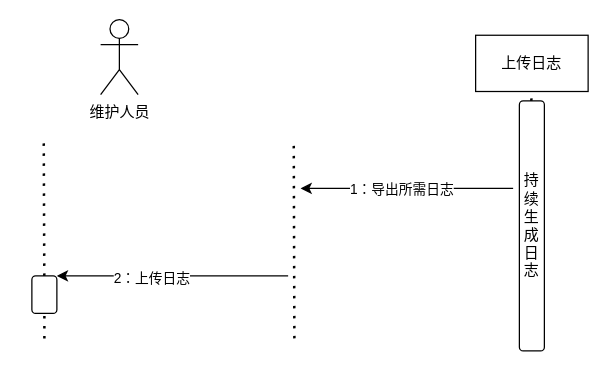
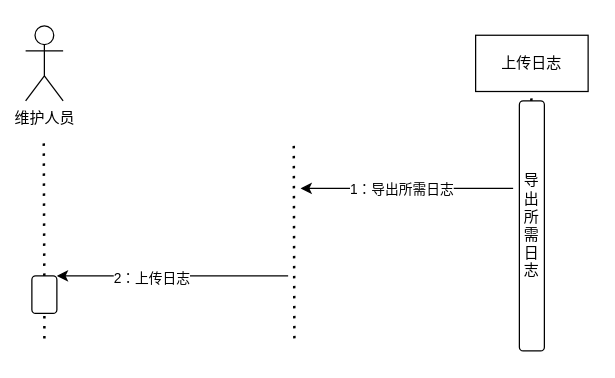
  <mxCell id="0" />
  <mxCell id="1" parent="0" />
  <mxCell id="2" value="" style="endArrow=none;dashed=1;html=1;dashPattern=1 3;strokeWidth=2;rounded=0;" parent="1" edge="1"><mxGeometry width="50" height="50" relative="1" as="geometry"><mxPoint x="235" y="270" as="sourcePoint" /><mxPoint x="234.5" y="110" as="targetPoint" /></mxGeometry></mxCell>
  <mxCell id="3" value="上传日志" style="rounded=0;whiteSpace=wrap;html=1;" parent="1" vertex="1"><mxGeometry x="380" y="27.5" width="90" height="45" as="geometry" /></mxCell>
  <mxCell id="4" value="" style="endArrow=none;dashed=1;html=1;dashPattern=1 3;strokeWidth=2;rounded=0;" parent="1" source="5" edge="1"><mxGeometry width="50" height="50" relative="1" as="geometry"><mxPoint x="425" y="410" as="sourcePoint" /><mxPoint x="424.58" y="72.5" as="targetPoint" /></mxGeometry></mxCell>
- <mxCell id="5" value="持续生成日志" style="rounded=1;whiteSpace=wrap;html=1;" parent="1" vertex="1"><mxGeometry x="415" y="80" width="20" height="200" as="geometry" /></mxCell>
+ <mxCell id="5" value="导出所需日志" style="rounded=1;whiteSpace=wrap;html=1;" parent="1" vertex="1"><mxGeometry x="415" y="80" width="20" height="200" as="geometry" /></mxCell>
  <mxCell id="6" value="" style="endArrow=classic;html=1;rounded=0;" parent="1" edge="1"><mxGeometry width="50" height="50" relative="1" as="geometry"><mxPoint x="410" y="150" as="sourcePoint" /><mxPoint x="240" y="150" as="targetPoint" /></mxGeometry></mxCell>
  <mxCell id="7" value="1：导出所需日志" style="edgeLabel;html=1;align=center;verticalAlign=middle;resizable=0;points=[];" parent="6" vertex="1" connectable="0"><mxGeometry x="-0.166" y="1" relative="1" as="geometry"><mxPoint x="-19" y="-1" as="offset" /></mxGeometry></mxCell>
  <mxCell id="8" value="" style="endArrow=classic;html=1;rounded=0;exitX=0;exitY=1;exitDx=0;exitDy=0;" parent="1" edge="1"><mxGeometry width="50" height="50" relative="1" as="geometry"><mxPoint x="230" y="220" as="sourcePoint" /><mxPoint x="45" y="220" as="targetPoint" /></mxGeometry></mxCell>
  <mxCell id="9" value="2：上传日志" style="edgeLabel;html=1;align=center;verticalAlign=middle;resizable=0;points=[];" parent="8" vertex="1" connectable="0"><mxGeometry x="0.339" y="1" relative="1" as="geometry"><mxPoint x="14" as="offset" /></mxGeometry></mxCell>
- <mxCell id="10" value="维护人员" style="shape=umlActor;verticalLabelPosition=bottom;verticalAlign=top;html=1;outlineConnect=0;" parent="1" vertex="1"><mxGeometry x="80" y="15" width="30" height="60" as="geometry" /></mxCell>
+ <mxCell id="10" value="维护人员" style="shape=umlActor;verticalLabelPosition=bottom;verticalAlign=top;html=1;outlineConnect=0;" parent="1" vertex="1"><mxGeometry y="20" width="30" height="60" as="geometry" x="20" /></mxCell>
  <mxCell id="11" value="" style="endArrow=none;dashed=1;html=1;dashPattern=1 3;strokeWidth=2;rounded=0;" parent="1" source="13" edge="1"><mxGeometry width="50" height="50" relative="1" as="geometry"><mxPoint x="35" y="270" as="sourcePoint" /><mxPoint x="34.5" y="110" as="targetPoint" /></mxGeometry></mxCell>
  <mxCell id="12" value="" style="endArrow=none;dashed=1;html=1;dashPattern=1 3;strokeWidth=2;rounded=0;" parent="1" target="13" edge="1"><mxGeometry width="50" height="50" relative="1" as="geometry"><mxPoint x="35" y="270" as="sourcePoint" /><mxPoint x="34.5" y="110" as="targetPoint" /></mxGeometry></mxCell>
  <mxCell id="13" value="" style="rounded=1;whiteSpace=wrap;html=1;" parent="1" vertex="1"><mxGeometry x="25" y="220" width="20" height="30" as="geometry" /></mxCell>
